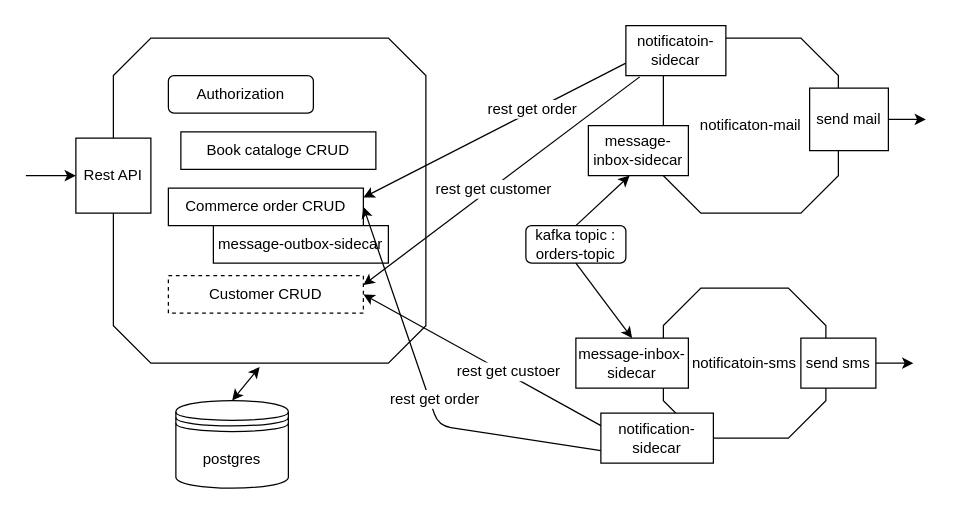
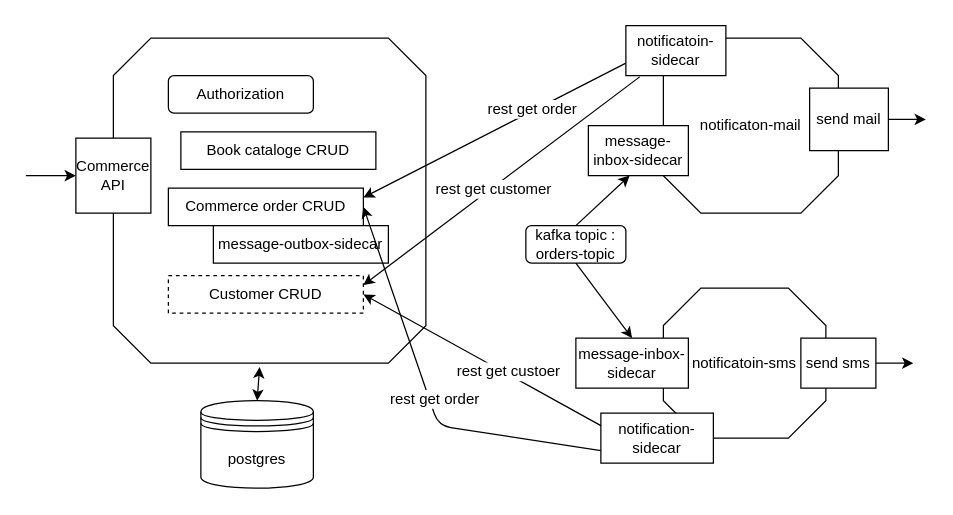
  <mxCell id="0" />
  <mxCell id="1" parent="0" />
  <mxCell id="2" value="" style="whiteSpace=wrap;html=1;shape=mxgraph.basic.octagon2;align=center;verticalAlign=middle;dx=15;" parent="1" vertex="1"><mxGeometry x="90" y="30" width="250" height="260" as="geometry" /></mxCell>
  <mxCell id="3" value="Authorization" style="whiteSpace=wrap;html=1;rounded=1;" parent="1" vertex="1"><mxGeometry x="134" y="60" width="116" height="30" as="geometry" /></mxCell>
  <mxCell id="4" value="Book cataloge CRUD" style="rounded=0;whiteSpace=wrap;html=1;" parent="1" vertex="1"><mxGeometry x="144" y="105" width="156" height="30" as="geometry" /></mxCell>
  <mxCell id="5" value="Commerce order CRUD" style="rounded=0;whiteSpace=wrap;html=1;" parent="1" vertex="1"><mxGeometry x="134" y="150" width="156" height="30" as="geometry" /></mxCell>
  <mxCell id="6" value="Customer CRUD" style="rounded=0;whiteSpace=wrap;html=1;dashed=1;" parent="1" vertex="1"><mxGeometry x="134" y="220" width="156" height="30" as="geometry" /></mxCell>
  <mxCell id="7" style="edgeStyle=orthogonalEdgeStyle;rounded=0;orthogonalLoop=1;jettySize=auto;html=1;exitX=0.5;exitY=1;exitDx=0;exitDy=0;exitPerimeter=0;" parent="1" source="2" target="2" edge="1"><mxGeometry relative="1" as="geometry" /></mxCell>
  <mxCell id="8" style="edgeStyle=orthogonalEdgeStyle;rounded=0;orthogonalLoop=1;jettySize=auto;html=1;exitX=0.5;exitY=1;exitDx=0;exitDy=0;exitPerimeter=0;" parent="1" source="2" target="2" edge="1"><mxGeometry relative="1" as="geometry" /></mxCell>
- <mxCell id="9" value="Rest API" style="rounded=0;whiteSpace=wrap;html=1;" parent="1" vertex="1"><mxGeometry x="60" y="110" width="60" height="60" as="geometry" /></mxCell>
+ <mxCell id="9" value="Commerce API" style="rounded=0;whiteSpace=wrap;html=1;" parent="1" vertex="1"><mxGeometry x="60" y="110" width="60" height="60" as="geometry" /></mxCell>
  <mxCell id="10" value="" style="endArrow=classic;html=1;entryX=0;entryY=0.5;entryDx=0;entryDy=0;" parent="1" target="9" edge="1"><mxGeometry width="50" height="50" relative="1" as="geometry"><mxPoint x="20" y="140" as="sourcePoint" /><mxPoint x="110" y="320" as="targetPoint" /></mxGeometry></mxCell>
  <mxCell id="11" value="" style="endArrow=classic;startArrow=classic;html=1;exitX=0.468;exitY=1.012;exitDx=0;exitDy=0;exitPerimeter=0;entryX=0.5;entryY=0;entryDx=0;entryDy=0;" parent="1" source="2" edge="1" target="12"><mxGeometry width="50" height="50" relative="1" as="geometry"><mxPoint x="-20" y="370" as="sourcePoint" /><mxPoint x="560" y="160" as="targetPoint" /></mxGeometry></mxCell>
- <mxCell id="12" value="postgres" style="shape=datastore;whiteSpace=wrap;html=1;" parent="1" vertex="1"><mxGeometry x="140" y="320" width="90" height="70" as="geometry" /></mxCell>
+ <mxCell id="12" value="postgres" style="shape=datastore;whiteSpace=wrap;html=1;" parent="1" vertex="1"><mxGeometry x="160" y="320" width="90" height="70" as="geometry" /></mxCell>
  <mxCell id="13" value="message-outbox-sidecar" style="rounded=0;whiteSpace=wrap;html=1;" vertex="1" parent="1"><mxGeometry x="170" y="180" width="140" height="30" as="geometry" /></mxCell>
  <mxCell id="14" value="kafka topic : orders-topic" style="rounded=1;whiteSpace=wrap;html=1;" vertex="1" parent="1"><mxGeometry x="420" y="180" width="80" height="30" as="geometry" /></mxCell>
  <mxCell id="15" value="notificatoin-sms" style="whiteSpace=wrap;html=1;shape=mxgraph.basic.octagon2;align=center;verticalAlign=middle;dx=15;" vertex="1" parent="1"><mxGeometry x="530" y="230" width="130" height="120" as="geometry" /></mxCell>
  <mxCell id="16" value="notificaton-mail" style="whiteSpace=wrap;html=1;shape=mxgraph.basic.octagon2;align=center;verticalAlign=middle;dx=15;" vertex="1" parent="1"><mxGeometry x="530" y="30" width="140" height="140" as="geometry" /></mxCell>
  <mxCell id="17" value="" style="endArrow=classic;html=1;exitX=0.5;exitY=1;exitDx=0;exitDy=0;entryX=0.5;entryY=0;entryDx=0;entryDy=0;" edge="1" parent="1" source="14" target="23"><mxGeometry width="50" height="50" relative="1" as="geometry"><mxPoint x="450" y="260" as="sourcePoint" /><mxPoint x="500" y="210" as="targetPoint" /></mxGeometry></mxCell>
  <mxCell id="18" value="" style="endArrow=classic;html=1;exitX=0.5;exitY=0;exitDx=0;exitDy=0;entryX=0.413;entryY=1;entryDx=0;entryDy=0;entryPerimeter=0;" edge="1" parent="1" source="14" target="24"><mxGeometry width="50" height="50" relative="1" as="geometry"><mxPoint x="450" y="260" as="sourcePoint" /><mxPoint x="500" y="210" as="targetPoint" /></mxGeometry></mxCell>
  <mxCell id="19" value="" style="endArrow=classic;html=1;exitX=0;exitY=0.75;exitDx=0;exitDy=0;entryX=1;entryY=0.5;entryDx=0;entryDy=0;" edge="1" parent="1" source="26" target="5"><mxGeometry width="50" height="50" relative="1" as="geometry"><mxPoint x="460" y="260" as="sourcePoint" /><mxPoint x="510" y="210" as="targetPoint" /><Array as="points"><mxPoint x="350" y="340" /></Array></mxGeometry></mxCell>
  <mxCell id="20" value="rest get order" style="text;html=1;align=center;verticalAlign=middle;resizable=0;points=[];labelBackgroundColor=#ffffff;" vertex="1" connectable="0" parent="19"><mxGeometry x="-0.032" y="-4" relative="1" as="geometry"><mxPoint as="offset" /></mxGeometry></mxCell>
  <mxCell id="21" value="" style="endArrow=classic;html=1;exitX=0;exitY=0.75;exitDx=0;exitDy=0;entryX=1;entryY=0.25;entryDx=0;entryDy=0;" edge="1" parent="1" source="25" target="5"><mxGeometry width="50" height="50" relative="1" as="geometry"><mxPoint x="450" y="260" as="sourcePoint" /><mxPoint x="500" y="210" as="targetPoint" /></mxGeometry></mxCell>
  <mxCell id="22" value="rest get order" style="text;html=1;align=center;verticalAlign=middle;resizable=0;points=[];labelBackgroundColor=#ffffff;" vertex="1" connectable="0" parent="21"><mxGeometry x="-0.285" y="-2" relative="1" as="geometry"><mxPoint as="offset" /></mxGeometry></mxCell>
  <mxCell id="23" value="message-inbox-sidecar" style="rounded=0;whiteSpace=wrap;html=1;" vertex="1" parent="1"><mxGeometry x="460" y="270" width="90" height="40" as="geometry" /></mxCell>
  <mxCell id="24" value="message-inbox-sidecar" style="rounded=0;whiteSpace=wrap;html=1;" vertex="1" parent="1"><mxGeometry x="470" y="100" width="80" height="40" as="geometry" /></mxCell>
  <mxCell id="25" value="notificatoin-sidecar" style="rounded=0;whiteSpace=wrap;html=1;" vertex="1" parent="1"><mxGeometry x="500" y="20" width="80" height="40" as="geometry" /></mxCell>
  <mxCell id="26" value="notification-sidecar" style="rounded=0;whiteSpace=wrap;html=1;" vertex="1" parent="1"><mxGeometry x="480" y="330" width="90" height="40" as="geometry" /></mxCell>
  <mxCell id="27" value="" style="endArrow=classic;html=1;exitX=0;exitY=0.25;exitDx=0;exitDy=0;entryX=1;entryY=0.5;entryDx=0;entryDy=0;" edge="1" parent="1" source="26" target="6"><mxGeometry width="50" height="50" relative="1" as="geometry"><mxPoint x="360" y="260" as="sourcePoint" /><mxPoint x="410" y="210" as="targetPoint" /></mxGeometry></mxCell>
  <mxCell id="28" value="rest get custoer" style="text;html=1;align=center;verticalAlign=middle;resizable=0;points=[];labelBackgroundColor=#ffffff;" vertex="1" connectable="0" parent="27"><mxGeometry x="-0.212" y="-2" relative="1" as="geometry"><mxPoint as="offset" /></mxGeometry></mxCell>
  <mxCell id="29" value="" style="endArrow=classic;html=1;exitX=0.138;exitY=1.025;exitDx=0;exitDy=0;exitPerimeter=0;entryX=1;entryY=0.25;entryDx=0;entryDy=0;" edge="1" parent="1" source="25" target="6"><mxGeometry width="50" height="50" relative="1" as="geometry"><mxPoint x="360" y="260" as="sourcePoint" /><mxPoint x="410" y="210" as="targetPoint" /></mxGeometry></mxCell>
  <mxCell id="30" value="rest get customer" style="text;html=1;align=center;verticalAlign=middle;resizable=0;points=[];labelBackgroundColor=#ffffff;" vertex="1" connectable="0" parent="29"><mxGeometry x="0.073" y="1" relative="1" as="geometry"><mxPoint as="offset" /></mxGeometry></mxCell>
  <mxCell id="31" value="send mail" style="rounded=0;whiteSpace=wrap;html=1;" vertex="1" parent="1"><mxGeometry x="647" y="70" width="63" height="50" as="geometry" /></mxCell>
  <mxCell id="32" value="" style="endArrow=classic;html=1;exitX=1;exitY=0.5;exitDx=0;exitDy=0;" edge="1" parent="1" source="31"><mxGeometry width="50" height="50" relative="1" as="geometry"><mxPoint x="360" y="260" as="sourcePoint" /><mxPoint x="740" y="95" as="targetPoint" /></mxGeometry></mxCell>
  <mxCell id="33" value="send sms" style="rounded=0;whiteSpace=wrap;html=1;" vertex="1" parent="1"><mxGeometry x="640" y="270" width="60" height="40" as="geometry" /></mxCell>
  <mxCell id="34" value="" style="endArrow=classic;html=1;exitX=1;exitY=0.5;exitDx=0;exitDy=0;" edge="1" parent="1" source="33"><mxGeometry width="50" height="50" relative="1" as="geometry"><mxPoint x="360" y="260" as="sourcePoint" /><mxPoint x="730" y="290" as="targetPoint" /></mxGeometry></mxCell>
